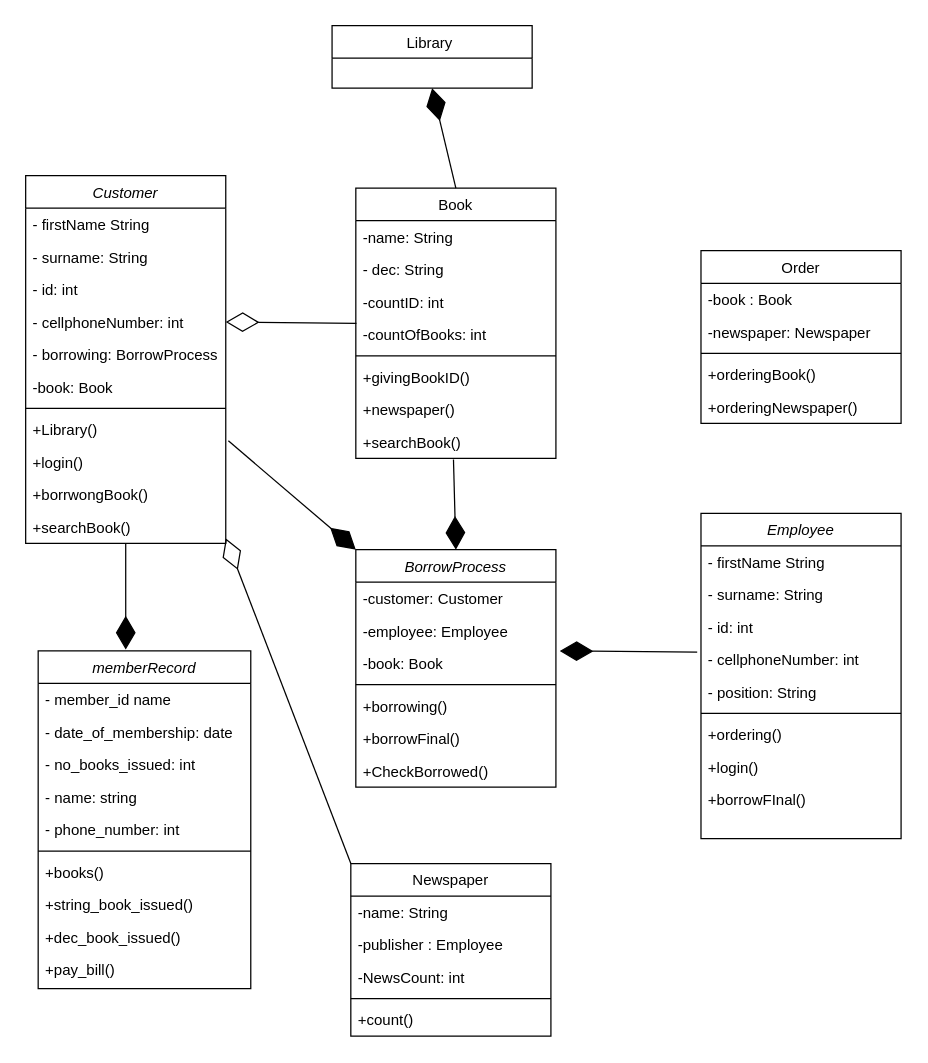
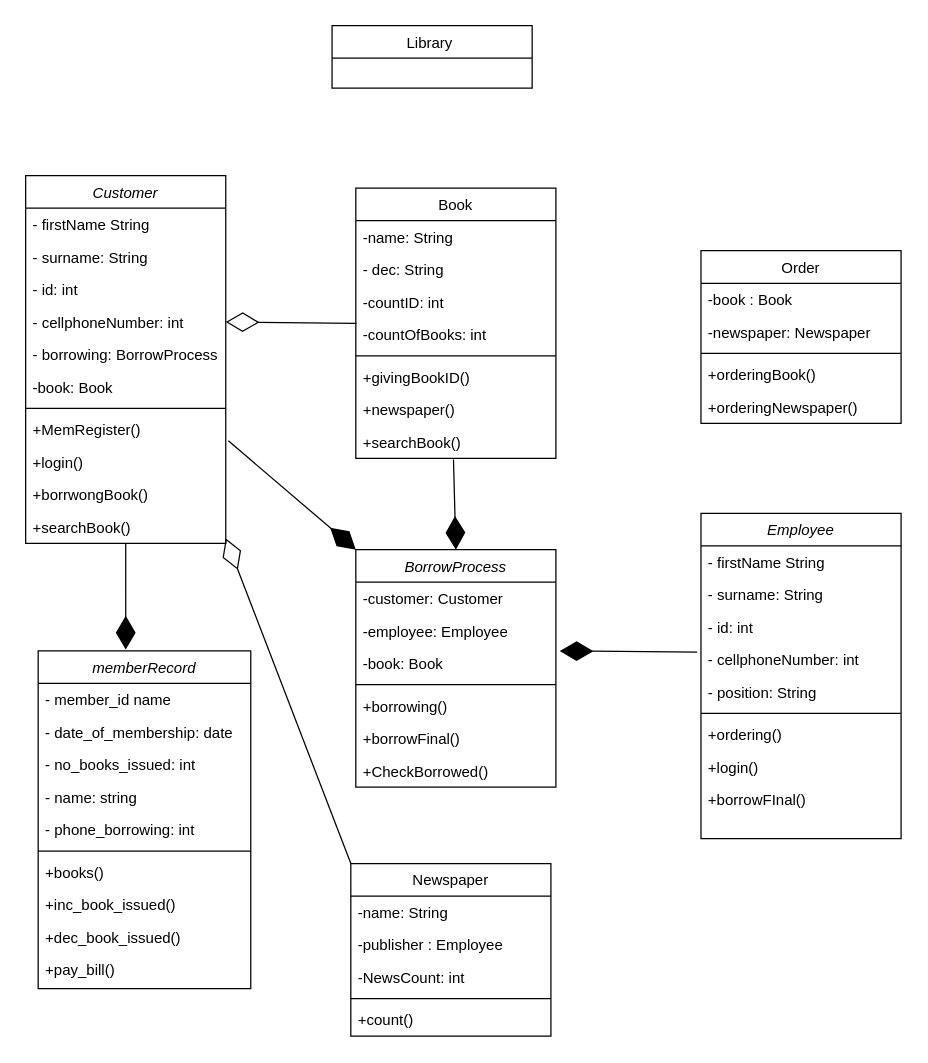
  <mxCell id="0" />
  <mxCell id="1" parent="0" />
  <mxCell id="2" value="Customer" style="swimlane;fontStyle=2;align=center;verticalAlign=top;childLayout=stackLayout;horizontal=1;startSize=26;horizontalStack=0;resizeParent=1;resizeLast=0;collapsible=1;marginBottom=0;rounded=0;shadow=0;strokeWidth=1;" vertex="1" parent="1"><mxGeometry x="20" y="140" width="160" height="294" as="geometry"><mxRectangle x="230" y="140" width="160" height="26" as="alternateBounds" /></mxGeometry></mxCell>
  <mxCell id="3" value="- firstName String" style="text;align=left;verticalAlign=top;spacingLeft=4;spacingRight=4;overflow=hidden;rotatable=0;points=[[0,0.5],[1,0.5]];portConstraint=eastwest;" vertex="1" parent="2"><mxGeometry y="26" width="160" height="26" as="geometry" /></mxCell>
  <mxCell id="4" value="- surname: String" style="text;align=left;verticalAlign=top;spacingLeft=4;spacingRight=4;overflow=hidden;rotatable=0;points=[[0,0.5],[1,0.5]];portConstraint=eastwest;rounded=0;shadow=0;html=0;" vertex="1" parent="2"><mxGeometry y="52" width="160" height="26" as="geometry" /></mxCell>
  <mxCell id="5" value="- id: int" style="text;align=left;verticalAlign=top;spacingLeft=4;spacingRight=4;overflow=hidden;rotatable=0;points=[[0,0.5],[1,0.5]];portConstraint=eastwest;rounded=0;shadow=0;html=0;" vertex="1" parent="2"><mxGeometry y="78" width="160" height="26" as="geometry" /></mxCell>
  <mxCell id="6" value="- cellphoneNumber: int" style="text;align=left;verticalAlign=top;spacingLeft=4;spacingRight=4;overflow=hidden;rotatable=0;points=[[0,0.5],[1,0.5]];portConstraint=eastwest;rounded=0;shadow=0;html=0;" vertex="1" parent="2"><mxGeometry y="104" width="160" height="26" as="geometry" /></mxCell>
  <mxCell id="7" value="- borrowing: BorrowProcess" style="text;align=left;verticalAlign=top;spacingLeft=4;spacingRight=4;overflow=hidden;rotatable=0;points=[[0,0.5],[1,0.5]];portConstraint=eastwest;rounded=0;shadow=0;html=0;" vertex="1" parent="2"><mxGeometry y="130" width="160" height="26" as="geometry" /></mxCell>
  <mxCell id="8" value="-book: Book" style="text;align=left;verticalAlign=top;spacingLeft=4;spacingRight=4;overflow=hidden;rotatable=0;points=[[0,0.5],[1,0.5]];portConstraint=eastwest;rounded=0;shadow=0;html=0;" vertex="1" parent="2"><mxGeometry y="156" width="160" height="26" as="geometry" /></mxCell>
  <mxCell id="9" value="" style="line;html=1;strokeWidth=1;align=left;verticalAlign=middle;spacingTop=-1;spacingLeft=3;spacingRight=3;rotatable=0;labelPosition=right;points=[];portConstraint=eastwest;" vertex="1" parent="2"><mxGeometry y="182" width="160" height="8" as="geometry" /></mxCell>
- <mxCell id="10" value="+Library()" style="text;align=left;verticalAlign=top;spacingLeft=4;spacingRight=4;overflow=hidden;rotatable=0;points=[[0,0.5],[1,0.5]];portConstraint=eastwest;" vertex="1" parent="2"><mxGeometry y="190" width="160" height="26" as="geometry" /></mxCell>
+ <mxCell id="10" value="+MemRegister()" style="text;align=left;verticalAlign=top;spacingLeft=4;spacingRight=4;overflow=hidden;rotatable=0;points=[[0,0.5],[1,0.5]];portConstraint=eastwest;" vertex="1" parent="2"><mxGeometry y="190" width="160" height="26" as="geometry" /></mxCell>
  <mxCell id="11" value="+login()" style="text;align=left;verticalAlign=top;spacingLeft=4;spacingRight=4;overflow=hidden;rotatable=0;points=[[0,0.5],[1,0.5]];portConstraint=eastwest;" vertex="1" parent="2"><mxGeometry y="216" width="160" height="26" as="geometry" /></mxCell>
  <mxCell id="12" value="+borrwongBook()" style="text;align=left;verticalAlign=top;spacingLeft=4;spacingRight=4;overflow=hidden;rotatable=0;points=[[0,0.5],[1,0.5]];portConstraint=eastwest;" vertex="1" parent="2"><mxGeometry y="242" width="160" height="26" as="geometry" /></mxCell>
  <mxCell id="13" value="+searchBook()" style="text;align=left;verticalAlign=top;spacingLeft=4;spacingRight=4;overflow=hidden;rotatable=0;points=[[0,0.5],[1,0.5]];portConstraint=eastwest;" vertex="1" parent="2"><mxGeometry y="268" width="160" height="26" as="geometry" /></mxCell>
  <mxCell id="14" value="Book" style="swimlane;fontStyle=0;align=center;verticalAlign=top;childLayout=stackLayout;horizontal=1;startSize=26;horizontalStack=0;resizeParent=1;resizeLast=0;collapsible=1;marginBottom=0;rounded=0;shadow=0;strokeWidth=1;" vertex="1" parent="1"><mxGeometry x="284" y="150" width="160" height="216" as="geometry"><mxRectangle x="130" y="380" width="160" height="26" as="alternateBounds" /></mxGeometry></mxCell>
  <mxCell id="15" value="-name: String" style="text;align=left;verticalAlign=top;spacingLeft=4;spacingRight=4;overflow=hidden;rotatable=0;points=[[0,0.5],[1,0.5]];portConstraint=eastwest;" vertex="1" parent="14"><mxGeometry y="26" width="160" height="26" as="geometry" /></mxCell>
  <mxCell id="16" value="- dec: String" style="text;align=left;verticalAlign=top;spacingLeft=4;spacingRight=4;overflow=hidden;rotatable=0;points=[[0,0.5],[1,0.5]];portConstraint=eastwest;rounded=0;shadow=0;html=0;" vertex="1" parent="14"><mxGeometry y="52" width="160" height="26" as="geometry" /></mxCell>
  <mxCell id="17" value="-countID: int" style="text;align=left;verticalAlign=top;spacingLeft=4;spacingRight=4;overflow=hidden;rotatable=0;points=[[0,0.5],[1,0.5]];portConstraint=eastwest;rounded=0;shadow=0;html=0;" vertex="1" parent="14"><mxGeometry y="78" width="160" height="26" as="geometry" /></mxCell>
  <mxCell id="18" value="-countOfBooks: int" style="text;align=left;verticalAlign=top;spacingLeft=4;spacingRight=4;overflow=hidden;rotatable=0;points=[[0,0.5],[1,0.5]];portConstraint=eastwest;rounded=0;shadow=0;html=0;" vertex="1" parent="14"><mxGeometry y="104" width="160" height="26" as="geometry" /></mxCell>
  <mxCell id="19" value="" style="line;html=1;strokeWidth=1;align=left;verticalAlign=middle;spacingTop=-1;spacingLeft=3;spacingRight=3;rotatable=0;labelPosition=right;points=[];portConstraint=eastwest;" vertex="1" parent="14"><mxGeometry y="130" width="160" height="8" as="geometry" /></mxCell>
  <mxCell id="20" value="+givingBookID()" style="text;align=left;verticalAlign=top;spacingLeft=4;spacingRight=4;overflow=hidden;rotatable=0;points=[[0,0.5],[1,0.5]];portConstraint=eastwest;" vertex="1" parent="14"><mxGeometry y="138" width="160" height="26" as="geometry" /></mxCell>
  <mxCell id="21" value="+newspaper()" style="text;align=left;verticalAlign=top;spacingLeft=4;spacingRight=4;overflow=hidden;rotatable=0;points=[[0,0.5],[1,0.5]];portConstraint=eastwest;" vertex="1" parent="14"><mxGeometry y="164" width="160" height="26" as="geometry" /></mxCell>
  <mxCell id="22" value="+searchBook()" style="text;align=left;verticalAlign=top;spacingLeft=4;spacingRight=4;overflow=hidden;rotatable=0;points=[[0,0.5],[1,0.5]];portConstraint=eastwest;" vertex="1" parent="14"><mxGeometry y="190" width="160" height="26" as="geometry" /></mxCell>
  <mxCell id="23" value="Newspaper" style="swimlane;fontStyle=0;align=center;verticalAlign=top;childLayout=stackLayout;horizontal=1;startSize=26;horizontalStack=0;resizeParent=1;resizeLast=0;collapsible=1;marginBottom=0;rounded=0;shadow=0;strokeWidth=1;" vertex="1" parent="1"><mxGeometry x="280" y="690" width="160" height="138" as="geometry"><mxRectangle x="340" y="380" width="170" height="26" as="alternateBounds" /></mxGeometry></mxCell>
  <mxCell id="24" value="-name: String" style="text;align=left;verticalAlign=top;spacingLeft=4;spacingRight=4;overflow=hidden;rotatable=0;points=[[0,0.5],[1,0.5]];portConstraint=eastwest;" vertex="1" parent="23"><mxGeometry y="26" width="160" height="26" as="geometry" /></mxCell>
  <mxCell id="25" value="-publisher : Employee" style="text;align=left;verticalAlign=top;spacingLeft=4;spacingRight=4;overflow=hidden;rotatable=0;points=[[0,0.5],[1,0.5]];portConstraint=eastwest;" vertex="1" parent="23"><mxGeometry y="52" width="160" height="26" as="geometry" /></mxCell>
  <mxCell id="26" value="-NewsCount: int" style="text;align=left;verticalAlign=top;spacingLeft=4;spacingRight=4;overflow=hidden;rotatable=0;points=[[0,0.5],[1,0.5]];portConstraint=eastwest;" vertex="1" parent="23"><mxGeometry y="78" width="160" height="26" as="geometry" /></mxCell>
  <mxCell id="27" value="" style="line;html=1;strokeWidth=1;align=left;verticalAlign=middle;spacingTop=-1;spacingLeft=3;spacingRight=3;rotatable=0;labelPosition=right;points=[];portConstraint=eastwest;" vertex="1" parent="23"><mxGeometry y="104" width="160" height="8" as="geometry" /></mxCell>
  <mxCell id="28" value="+count()" style="text;align=left;verticalAlign=top;spacingLeft=4;spacingRight=4;overflow=hidden;rotatable=0;points=[[0,0.5],[1,0.5]];portConstraint=eastwest;" vertex="1" parent="23"><mxGeometry y="112" width="160" height="26" as="geometry" /></mxCell>
  <mxCell id="29" value="Employee" style="swimlane;fontStyle=2;align=center;verticalAlign=top;childLayout=stackLayout;horizontal=1;startSize=26;horizontalStack=0;resizeParent=1;resizeLast=0;collapsible=1;marginBottom=0;rounded=0;shadow=0;strokeWidth=1;" vertex="1" parent="1"><mxGeometry x="560" y="410" width="160" height="260" as="geometry"><mxRectangle x="230" y="140" width="160" height="26" as="alternateBounds" /></mxGeometry></mxCell>
  <mxCell id="30" value="- firstName String" style="text;align=left;verticalAlign=top;spacingLeft=4;spacingRight=4;overflow=hidden;rotatable=0;points=[[0,0.5],[1,0.5]];portConstraint=eastwest;" vertex="1" parent="29"><mxGeometry y="26" width="160" height="26" as="geometry" /></mxCell>
  <mxCell id="31" value="- surname: String" style="text;align=left;verticalAlign=top;spacingLeft=4;spacingRight=4;overflow=hidden;rotatable=0;points=[[0,0.5],[1,0.5]];portConstraint=eastwest;rounded=0;shadow=0;html=0;" vertex="1" parent="29"><mxGeometry y="52" width="160" height="26" as="geometry" /></mxCell>
  <mxCell id="32" value="- id: int" style="text;align=left;verticalAlign=top;spacingLeft=4;spacingRight=4;overflow=hidden;rotatable=0;points=[[0,0.5],[1,0.5]];portConstraint=eastwest;rounded=0;shadow=0;html=0;" vertex="1" parent="29"><mxGeometry y="78" width="160" height="26" as="geometry" /></mxCell>
  <mxCell id="33" value="- cellphoneNumber: int" style="text;align=left;verticalAlign=top;spacingLeft=4;spacingRight=4;overflow=hidden;rotatable=0;points=[[0,0.5],[1,0.5]];portConstraint=eastwest;rounded=0;shadow=0;html=0;" vertex="1" parent="29"><mxGeometry y="104" width="160" height="26" as="geometry" /></mxCell>
  <mxCell id="34" value="- position: String" style="text;align=left;verticalAlign=top;spacingLeft=4;spacingRight=4;overflow=hidden;rotatable=0;points=[[0,0.5],[1,0.5]];portConstraint=eastwest;rounded=0;shadow=0;html=0;" vertex="1" parent="29"><mxGeometry y="130" width="160" height="26" as="geometry" /></mxCell>
  <mxCell id="35" value="" style="line;html=1;strokeWidth=1;align=left;verticalAlign=middle;spacingTop=-1;spacingLeft=3;spacingRight=3;rotatable=0;labelPosition=right;points=[];portConstraint=eastwest;" vertex="1" parent="29"><mxGeometry y="156" width="160" height="8" as="geometry" /></mxCell>
  <mxCell id="36" value="+ordering()" style="text;align=left;verticalAlign=top;spacingLeft=4;spacingRight=4;overflow=hidden;rotatable=0;points=[[0,0.5],[1,0.5]];portConstraint=eastwest;" vertex="1" parent="29"><mxGeometry y="164" width="160" height="26" as="geometry" /></mxCell>
  <mxCell id="37" value="+login()" style="text;align=left;verticalAlign=top;spacingLeft=4;spacingRight=4;overflow=hidden;rotatable=0;points=[[0,0.5],[1,0.5]];portConstraint=eastwest;" vertex="1" parent="29"><mxGeometry y="190" width="160" height="26" as="geometry" /></mxCell>
  <mxCell id="38" value="+borrowFInal()" style="text;align=left;verticalAlign=top;spacingLeft=4;spacingRight=4;overflow=hidden;rotatable=0;points=[[0,0.5],[1,0.5]];portConstraint=eastwest;" vertex="1" parent="29"><mxGeometry y="216" width="160" height="26" as="geometry" /></mxCell>
  <mxCell id="39" value="BorrowProcess" style="swimlane;fontStyle=2;align=center;verticalAlign=top;childLayout=stackLayout;horizontal=1;startSize=26;horizontalStack=0;resizeParent=1;resizeLast=0;collapsible=1;marginBottom=0;rounded=0;shadow=0;strokeWidth=1;" vertex="1" parent="1"><mxGeometry x="284" y="439" width="160" height="190" as="geometry"><mxRectangle x="230" y="140" width="160" height="26" as="alternateBounds" /></mxGeometry></mxCell>
  <mxCell id="40" value="-customer: Customer" style="text;align=left;verticalAlign=top;spacingLeft=4;spacingRight=4;overflow=hidden;rotatable=0;points=[[0,0.5],[1,0.5]];portConstraint=eastwest;" vertex="1" parent="39"><mxGeometry y="26" width="160" height="26" as="geometry" /></mxCell>
  <mxCell id="41" value="-employee: Employee" style="text;align=left;verticalAlign=top;spacingLeft=4;spacingRight=4;overflow=hidden;rotatable=0;points=[[0,0.5],[1,0.5]];portConstraint=eastwest;rounded=0;shadow=0;html=0;" vertex="1" parent="39"><mxGeometry y="52" width="160" height="26" as="geometry" /></mxCell>
  <mxCell id="42" value="-book: Book" style="text;align=left;verticalAlign=top;spacingLeft=4;spacingRight=4;overflow=hidden;rotatable=0;points=[[0,0.5],[1,0.5]];portConstraint=eastwest;rounded=0;shadow=0;html=0;" vertex="1" parent="39"><mxGeometry y="78" width="160" height="26" as="geometry" /></mxCell>
  <mxCell id="43" value="" style="line;html=1;strokeWidth=1;align=left;verticalAlign=middle;spacingTop=-1;spacingLeft=3;spacingRight=3;rotatable=0;labelPosition=right;points=[];portConstraint=eastwest;" vertex="1" parent="39"><mxGeometry y="104" width="160" height="8" as="geometry" /></mxCell>
  <mxCell id="44" value="+borrowing()" style="text;align=left;verticalAlign=top;spacingLeft=4;spacingRight=4;overflow=hidden;rotatable=0;points=[[0,0.5],[1,0.5]];portConstraint=eastwest;" vertex="1" parent="39"><mxGeometry y="112" width="160" height="26" as="geometry" /></mxCell>
  <mxCell id="45" value="+borrowFinal()" style="text;align=left;verticalAlign=top;spacingLeft=4;spacingRight=4;overflow=hidden;rotatable=0;points=[[0,0.5],[1,0.5]];portConstraint=eastwest;" vertex="1" parent="39"><mxGeometry y="138" width="160" height="26" as="geometry" /></mxCell>
  <mxCell id="46" value="+CheckBorrowed()" style="text;align=left;verticalAlign=top;spacingLeft=4;spacingRight=4;overflow=hidden;rotatable=0;points=[[0,0.5],[1,0.5]];portConstraint=eastwest;" vertex="1" parent="39"><mxGeometry y="164" width="160" height="26" as="geometry" /></mxCell>
  <mxCell id="47" value="Order" style="swimlane;fontStyle=0;align=center;verticalAlign=top;childLayout=stackLayout;horizontal=1;startSize=26;horizontalStack=0;resizeParent=1;resizeLast=0;collapsible=1;marginBottom=0;rounded=0;shadow=0;strokeWidth=1;" vertex="1" parent="1"><mxGeometry x="560" y="200" width="160" height="138" as="geometry"><mxRectangle x="130" y="380" width="160" height="26" as="alternateBounds" /></mxGeometry></mxCell>
  <mxCell id="48" value="-book : Book" style="text;align=left;verticalAlign=top;spacingLeft=4;spacingRight=4;overflow=hidden;rotatable=0;points=[[0,0.5],[1,0.5]];portConstraint=eastwest;" vertex="1" parent="47"><mxGeometry y="26" width="160" height="26" as="geometry" /></mxCell>
  <mxCell id="49" value="-newspaper: Newspaper" style="text;align=left;verticalAlign=top;spacingLeft=4;spacingRight=4;overflow=hidden;rotatable=0;points=[[0,0.5],[1,0.5]];portConstraint=eastwest;rounded=0;shadow=0;html=0;" vertex="1" parent="47"><mxGeometry y="52" width="160" height="26" as="geometry" /></mxCell>
  <mxCell id="50" value="" style="line;html=1;strokeWidth=1;align=left;verticalAlign=middle;spacingTop=-1;spacingLeft=3;spacingRight=3;rotatable=0;labelPosition=right;points=[];portConstraint=eastwest;" vertex="1" parent="47"><mxGeometry y="78" width="160" height="8" as="geometry" /></mxCell>
  <mxCell id="51" value="+orderingBook()" style="text;align=left;verticalAlign=top;spacingLeft=4;spacingRight=4;overflow=hidden;rotatable=0;points=[[0,0.5],[1,0.5]];portConstraint=eastwest;" vertex="1" parent="47"><mxGeometry y="86" width="160" height="26" as="geometry" /></mxCell>
  <mxCell id="52" value="+orderingNewspaper()" style="text;align=left;verticalAlign=top;spacingLeft=4;spacingRight=4;overflow=hidden;rotatable=0;points=[[0,0.5],[1,0.5]];portConstraint=eastwest;" vertex="1" parent="47"><mxGeometry y="112" width="160" height="26" as="geometry" /></mxCell>
  <mxCell id="53" value="Library " style="swimlane;fontStyle=0;align=center;verticalAlign=top;childLayout=stackLayout;horizontal=1;startSize=26;horizontalStack=0;resizeParent=1;resizeLast=0;collapsible=1;marginBottom=0;rounded=0;shadow=0;strokeWidth=1;" vertex="1" parent="1"><mxGeometry x="265" y="20" width="160" height="50" as="geometry"><mxRectangle x="130" y="380" width="160" height="26" as="alternateBounds" /></mxGeometry></mxCell>
  <mxCell id="54" value="" style="endArrow=diamondThin;endFill=0;endSize=24;html=1;rounded=0;entryX=1;entryY=0.5;entryDx=0;entryDy=0;exitX=0.003;exitY=0.154;exitDx=0;exitDy=0;exitPerimeter=0;" edge="1" parent="1" source="18" target="6"><mxGeometry width="160" relative="1" as="geometry"><mxPoint x="320" y="390" as="sourcePoint" /><mxPoint x="480" y="390" as="targetPoint" /></mxGeometry></mxCell>
  <mxCell id="55" value="" style="endArrow=diamondThin;endFill=0;endSize=24;html=1;rounded=0;exitX=0;exitY=0;exitDx=0;exitDy=0;entryX=1;entryY=0.846;entryDx=0;entryDy=0;entryPerimeter=0;" edge="1" parent="1" source="23" target="13"><mxGeometry width="160" relative="1" as="geometry"><mxPoint x="320" y="390" as="sourcePoint" /><mxPoint x="180" y="440" as="targetPoint" /></mxGeometry></mxCell>
  <mxCell id="56" value="" style="endArrow=diamondThin;endFill=1;endSize=24;html=1;rounded=0;exitX=0.5;exitY=1;exitDx=0;exitDy=0;exitPerimeter=0;entryX=0.412;entryY=-0.004;entryDx=0;entryDy=0;entryPerimeter=0;" edge="1" parent="1" source="13" target="61"><mxGeometry width="160" relative="1" as="geometry"><mxPoint x="100.08" y="520" as="sourcePoint" /><mxPoint x="40" y="470" as="targetPoint" /><Array as="points"><mxPoint x="100" y="470" /></Array></mxGeometry></mxCell>
  <mxCell id="57" value="" style="endArrow=diamondThin;endFill=1;endSize=24;html=1;rounded=0;exitX=1.013;exitY=-0.154;exitDx=0;exitDy=0;exitPerimeter=0;entryX=0;entryY=0;entryDx=0;entryDy=0;" edge="1" parent="1" source="11" target="39"><mxGeometry width="160" relative="1" as="geometry"><mxPoint x="320" y="390" as="sourcePoint" /><mxPoint x="230" y="420" as="targetPoint" /></mxGeometry></mxCell>
  <mxCell id="58" value="" style="endArrow=diamondThin;endFill=1;endSize=24;html=1;rounded=0;exitX=-0.019;exitY=0.269;exitDx=0;exitDy=0;exitPerimeter=0;entryX=1.019;entryY=0.115;entryDx=0;entryDy=0;entryPerimeter=0;" edge="1" parent="1" source="33" target="42"><mxGeometry width="160" relative="1" as="geometry"><mxPoint x="320" y="390" as="sourcePoint" /><mxPoint x="570" y="680" as="targetPoint" /></mxGeometry></mxCell>
- <mxCell id="59" value="" style="endArrow=diamondThin;endFill=1;endSize=24;html=1;rounded=0;entryX=0.5;entryY=1;entryDx=0;entryDy=0;exitX=0.5;exitY=0;exitDx=0;exitDy=0;" edge="1" parent="1" source="14" target="53"><mxGeometry width="160" relative="1" as="geometry"><mxPoint x="350" y="220" as="sourcePoint" /><mxPoint x="510" y="220" as="targetPoint" /></mxGeometry></mxCell>
  <mxCell id="60" value="" style="endArrow=diamondThin;endFill=1;endSize=24;html=1;rounded=0;exitX=0.488;exitY=1.038;exitDx=0;exitDy=0;exitPerimeter=0;entryX=0.5;entryY=0;entryDx=0;entryDy=0;" edge="1" parent="1" source="22" target="39"><mxGeometry width="160" relative="1" as="geometry"><mxPoint x="350" y="470" as="sourcePoint" /><mxPoint x="510" y="470" as="targetPoint" /></mxGeometry></mxCell>
  <mxCell id="61" value="memberRecord" style="swimlane;fontStyle=2;align=center;verticalAlign=top;childLayout=stackLayout;horizontal=1;startSize=26;horizontalStack=0;resizeParent=1;resizeLast=0;collapsible=1;marginBottom=0;rounded=0;shadow=0;strokeWidth=1;" vertex="1" parent="1"><mxGeometry x="30" y="520" width="170" height="270" as="geometry"><mxRectangle x="230" y="140" width="160" height="26" as="alternateBounds" /></mxGeometry></mxCell>
  <mxCell id="62" value="- member_id name" style="text;align=left;verticalAlign=top;spacingLeft=4;spacingRight=4;overflow=hidden;rotatable=0;points=[[0,0.5],[1,0.5]];portConstraint=eastwest;" vertex="1" parent="61"><mxGeometry y="26" width="170" height="26" as="geometry" /></mxCell>
  <mxCell id="63" value="- date_of_membership: date" style="text;align=left;verticalAlign=top;spacingLeft=4;spacingRight=4;overflow=hidden;rotatable=0;points=[[0,0.5],[1,0.5]];portConstraint=eastwest;rounded=0;shadow=0;html=0;" vertex="1" parent="61"><mxGeometry y="52" width="170" height="26" as="geometry" /></mxCell>
  <mxCell id="64" value="- no_books_issued: int" style="text;align=left;verticalAlign=top;spacingLeft=4;spacingRight=4;overflow=hidden;rotatable=0;points=[[0,0.5],[1,0.5]];portConstraint=eastwest;rounded=0;shadow=0;html=0;" vertex="1" parent="61"><mxGeometry y="78" width="170" height="26" as="geometry" /></mxCell>
  <mxCell id="65" value="- name: string" style="text;align=left;verticalAlign=top;spacingLeft=4;spacingRight=4;overflow=hidden;rotatable=0;points=[[0,0.5],[1,0.5]];portConstraint=eastwest;rounded=0;shadow=0;html=0;" vertex="1" parent="61"><mxGeometry y="104" width="170" height="26" as="geometry" /></mxCell>
- <mxCell id="66" value="- phone_number: int" style="text;align=left;verticalAlign=top;spacingLeft=4;spacingRight=4;overflow=hidden;rotatable=0;points=[[0,0.5],[1,0.5]];portConstraint=eastwest;rounded=0;shadow=0;html=0;" vertex="1" parent="61"><mxGeometry y="130" width="170" height="26" as="geometry" /></mxCell>
+ <mxCell id="66" value="- phone_borrowing: int" style="text;align=left;verticalAlign=top;spacingLeft=4;spacingRight=4;overflow=hidden;rotatable=0;points=[[0,0.5],[1,0.5]];portConstraint=eastwest;rounded=0;shadow=0;html=0;" vertex="1" parent="61"><mxGeometry y="130" width="170" height="26" as="geometry" /></mxCell>
  <mxCell id="67" value="" style="line;html=1;strokeWidth=1;align=left;verticalAlign=middle;spacingTop=-1;spacingLeft=3;spacingRight=3;rotatable=0;labelPosition=right;points=[];portConstraint=eastwest;" vertex="1" parent="61"><mxGeometry y="156" width="170" height="8" as="geometry" /></mxCell>
  <mxCell id="68" value="+books()" style="text;align=left;verticalAlign=top;spacingLeft=4;spacingRight=4;overflow=hidden;rotatable=0;points=[[0,0.5],[1,0.5]];portConstraint=eastwest;" vertex="1" parent="61"><mxGeometry y="164" width="170" height="26" as="geometry" /></mxCell>
- <mxCell id="69" value="+string_book_issued()" style="text;align=left;verticalAlign=top;spacingLeft=4;spacingRight=4;overflow=hidden;rotatable=0;points=[[0,0.5],[1,0.5]];portConstraint=eastwest;" vertex="1" parent="61"><mxGeometry y="190" width="170" height="26" as="geometry" /></mxCell>
+ <mxCell id="69" value="+inc_book_issued()" style="text;align=left;verticalAlign=top;spacingLeft=4;spacingRight=4;overflow=hidden;rotatable=0;points=[[0,0.5],[1,0.5]];portConstraint=eastwest;" vertex="1" parent="61"><mxGeometry y="190" width="170" height="26" as="geometry" /></mxCell>
  <mxCell id="70" value="+dec_book_issued()" style="text;align=left;verticalAlign=top;spacingLeft=4;spacingRight=4;overflow=hidden;rotatable=0;points=[[0,0.5],[1,0.5]];portConstraint=eastwest;" vertex="1" parent="61"><mxGeometry y="216" width="170" height="26" as="geometry" /></mxCell>
  <mxCell id="71" value="+pay_bill()" style="text;align=left;verticalAlign=top;spacingLeft=4;spacingRight=4;overflow=hidden;rotatable=0;points=[[0,0.5],[1,0.5]];portConstraint=eastwest;" vertex="1" parent="61"><mxGeometry y="242" width="170" height="26" as="geometry" /></mxCell>
